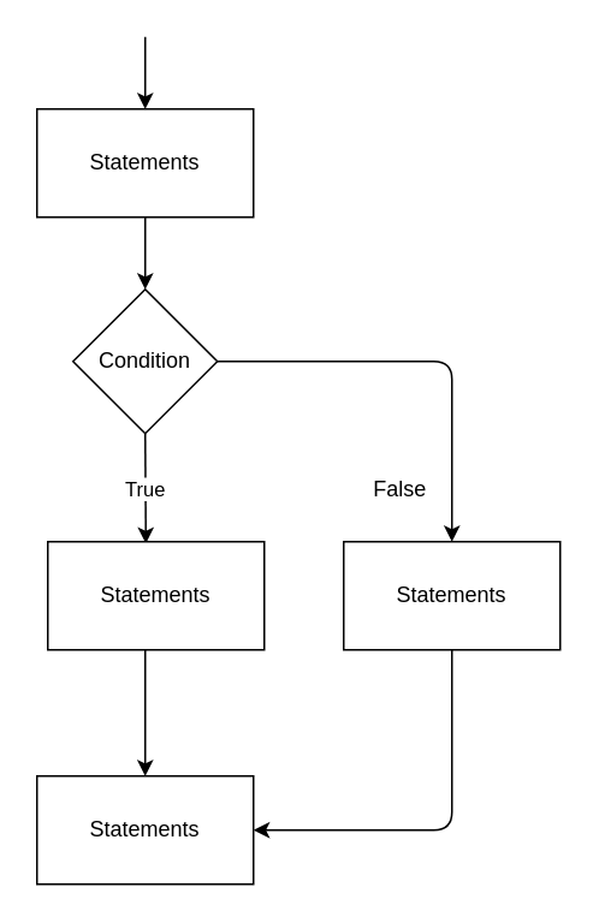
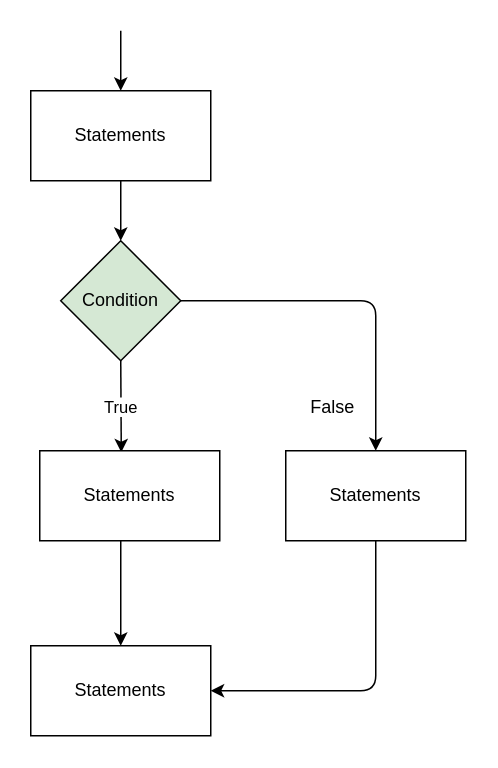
  <mxCell id="0" />
  <mxCell id="1" parent="0" />
  <mxCell id="2" value="Statements" style="rounded=0;whiteSpace=wrap;html=1;" vertex="1" parent="1"><mxGeometry x="20" y="60" width="120" height="60" as="geometry" /></mxCell>
- <mxCell id="3" value="Condition" style="rhombus;whiteSpace=wrap;html=1;" vertex="1" parent="1"><mxGeometry x="40" y="160" width="80" height="80" as="geometry" /></mxCell>
+ <mxCell id="3" value="Condition" style="rhombus;whiteSpace=wrap;html=1;fillColor=#d5e8d4;" vertex="1" parent="1"><mxGeometry x="40" y="160" width="80" height="80" as="geometry" /></mxCell>
  <mxCell id="4" value="" style="endArrow=classic;html=1;exitX=0.5;exitY=1;exitDx=0;exitDy=0;entryX=0.5;entryY=0;entryDx=0;entryDy=0;" edge="1" parent="1" target="2"><mxGeometry width="50" height="50" relative="1" as="geometry"><mxPoint x="80" y="20" as="sourcePoint" /><mxPoint x="320" y="130" as="targetPoint" /></mxGeometry></mxCell>
  <mxCell id="5" value="" style="endArrow=classic;html=1;exitX=0.5;exitY=1;exitDx=0;exitDy=0;entryX=0.5;entryY=0;entryDx=0;entryDy=0;" edge="1" parent="1" source="2" target="3"><mxGeometry width="50" height="50" relative="1" as="geometry"><mxPoint x="220" y="200" as="sourcePoint" /><mxPoint x="270" y="150" as="targetPoint" /></mxGeometry></mxCell>
  <mxCell id="6" value="True" style="endArrow=classic;html=1;entryX=0.453;entryY=0.017;entryDx=0;entryDy=0;entryPerimeter=0;" edge="1" parent="1" target="11"><mxGeometry width="50" height="50" relative="1" as="geometry"><mxPoint x="80" y="240" as="sourcePoint" /><mxPoint x="80" y="290" as="targetPoint" /></mxGeometry></mxCell>
  <mxCell id="7" value="" style="endArrow=classic;html=1;exitX=1;exitY=0.5;exitDx=0;exitDy=0;entryX=0.5;entryY=0;entryDx=0;entryDy=0;" edge="1" parent="1" source="3" target="12"><mxGeometry width="50" height="50" relative="1" as="geometry"><mxPoint x="300" y="190" as="sourcePoint" /><mxPoint x="310" y="300" as="targetPoint" /><Array as="points"><mxPoint x="250" y="200" /></Array></mxGeometry></mxCell>
  <mxCell id="8" value="False" style="text;html=1;align=center;verticalAlign=middle;resizable=0;points=[];labelBackgroundColor=#ffffff;" vertex="1" connectable="0" parent="7"><mxGeometry x="-0.48" y="-75" relative="1" as="geometry"><mxPoint x="40" y="-5" as="offset" /></mxGeometry></mxCell>
  <mxCell id="9" value="" style="endArrow=classic;html=1;exitX=0.5;exitY=1;exitDx=0;exitDy=0;" edge="1" parent="1"><mxGeometry width="50" height="50" relative="1" as="geometry"><mxPoint x="80" y="350" as="sourcePoint" /><mxPoint x="80" y="430" as="targetPoint" /></mxGeometry></mxCell>
  <mxCell id="10" value="Statements" style="rounded=0;whiteSpace=wrap;html=1;" vertex="1" parent="1"><mxGeometry x="20" y="430" width="120" height="60" as="geometry" /></mxCell>
  <mxCell id="11" value="Statements" style="rounded=0;whiteSpace=wrap;html=1;" vertex="1" parent="1"><mxGeometry x="26" y="300" width="120" height="60" as="geometry" /></mxCell>
  <mxCell id="12" value="Statements" style="rounded=0;whiteSpace=wrap;html=1;" vertex="1" parent="1"><mxGeometry x="190" y="300" width="120" height="60" as="geometry" /></mxCell>
  <mxCell id="13" value="" style="endArrow=classic;html=1;exitX=0.5;exitY=1;exitDx=0;exitDy=0;entryX=1;entryY=0.5;entryDx=0;entryDy=0;" edge="1" parent="1" source="12" target="10"><mxGeometry width="50" height="50" relative="1" as="geometry"><mxPoint x="340" y="340" as="sourcePoint" /><mxPoint x="470" y="440" as="targetPoint" /><Array as="points"><mxPoint x="250" y="460" /></Array></mxGeometry></mxCell>
